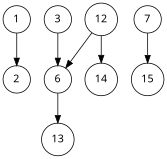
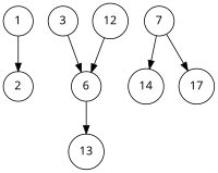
  digraph {
    fontname="Noto Sans"
    node [fontname="Noto Sans" shape=circle]
    edge [fontname="Noto Sans"]
    1
    2
    3
    6
    13
    7
    14
-   15
+   15 [label=17]
    12
    1 -> 2
    3 -> 6
    6 -> 13
-   12 -> 14
+   7 -> 14
    7 -> 15
    12 -> 6
  }
